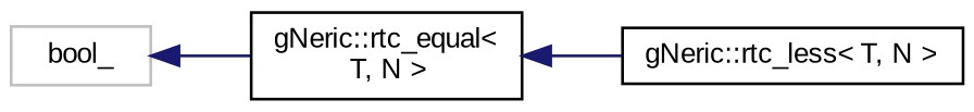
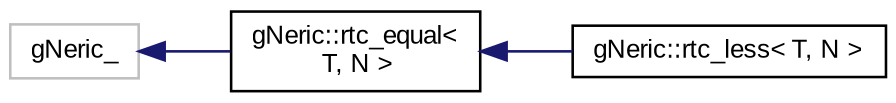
  digraph {
    fontname="Liberation Sans"
    rankdir=LR
    node [color=black fontname="Liberation Sans" fontsize=10 shape=record]
    edge [color=midnightblue dir=back fontname="Liberation Sans" fontsize=10 labelfontname=Helvetica labelfontsize=10 style=solid]
-   n1 [color=grey75 height=0.2 label=bool_ width=0.4]
+   n1 [color=grey75 height=0.2 label=gNeric_ width=0.4]
    n2 [height=0.2 label="gNeric::rtc_equal\<\l T, N \>" width=0.4]
    n3 [height=0.2 label="gNeric::rtc_less\< T, N \>" width=0.4]
    n1 -> n2
    n2 -> n3
  }
